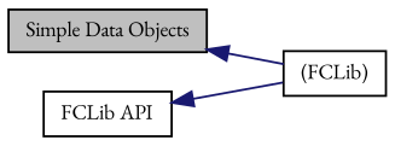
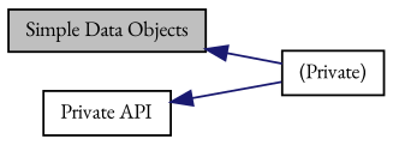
  digraph {
    fontname="EB Garamond"
    rankdir=LR
    node [color=black fillcolor=white fontname="EB Garamond" fontsize=10 shape=record style=filled]
    edge [color=midnightblue dir=back fontname="EB Garamond" fontsize=8 labelfontname="FreeSans.ttf" labelfontsize=8 shape=plaintext style=solid]
-   n1 [height=0.2 label="(FCLib)" width=0.4]
+   n1 [height=0.2 label="(Private)" width=0.4]
    n2 [fillcolor=grey75 fontcolor=black height=0.2 label="Simple Data Objects" width=0.4]
-   n3 [height=0.2 label="FCLib API" width=0.4]
+   n3 [height=0.2 label="Private API" width=0.4]
    n2 -> n1
    n3 -> n1
  }
